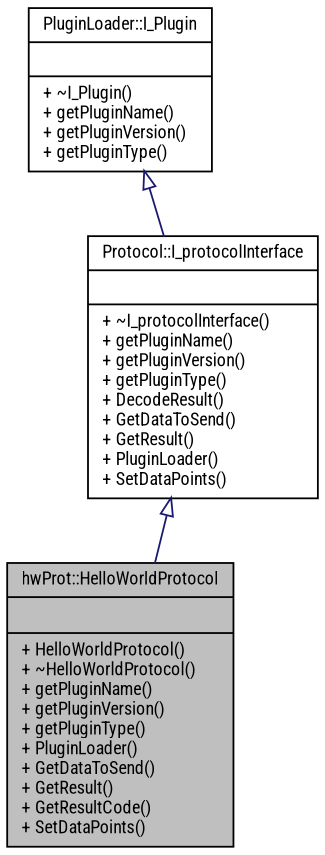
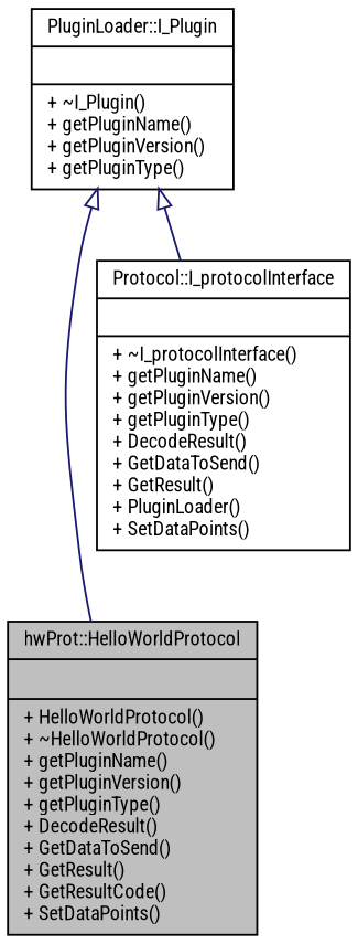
  digraph {
    fontname="Roboto Condensed"
    node [color=black fillcolor=white fontname="Roboto Condensed" fontsize=10 shape=record style=filled]
    edge [arrowtail=onormal color=midnightblue dir=back fontname="Roboto Condensed" fontsize=10 labelfontname=Helvetica labelfontsize=10 style=solid]
-   n1 [fillcolor=grey75 fontcolor=black height=0.2 label="{hwProt::HelloWorldProtocol\n||+ HelloWorldProtocol()\l+ ~HelloWorldProtocol()\l+ getPluginName()\l+ getPluginVersion()\l+ getPluginType()\l+ PluginLoader()\l+ GetDataToSend()\l+ GetResult()\l+ GetResultCode()\l+ SetDataPoints()\l}" width=0.4]
+   n1 [fillcolor=grey75 fontcolor=black height=0.2 label="{hwProt::HelloWorldProtocol\n||+ HelloWorldProtocol()\l+ ~HelloWorldProtocol()\l+ getPluginName()\l+ getPluginVersion()\l+ getPluginType()\l+ DecodeResult()\l+ GetDataToSend()\l+ GetResult()\l+ GetResultCode()\l+ SetDataPoints()\l}" width=0.4]
    n2 [height=0.2 label="{Protocol::I_protocolInterface\n||+ ~I_protocolInterface()\l+ getPluginName()\l+ getPluginVersion()\l+ getPluginType()\l+ DecodeResult()\l+ GetDataToSend()\l+ GetResult()\l+ PluginLoader()\l+ SetDataPoints()\l}" width=0.4]
    n3 [height=0.2 label="{PluginLoader::I_Plugin\n||+ ~I_Plugin()\l+ getPluginName()\l+ getPluginVersion()\l+ getPluginType()\l}" width=0.4]
-   n2 -> n1
+   n3 -> n1
    n3 -> n2
  }
